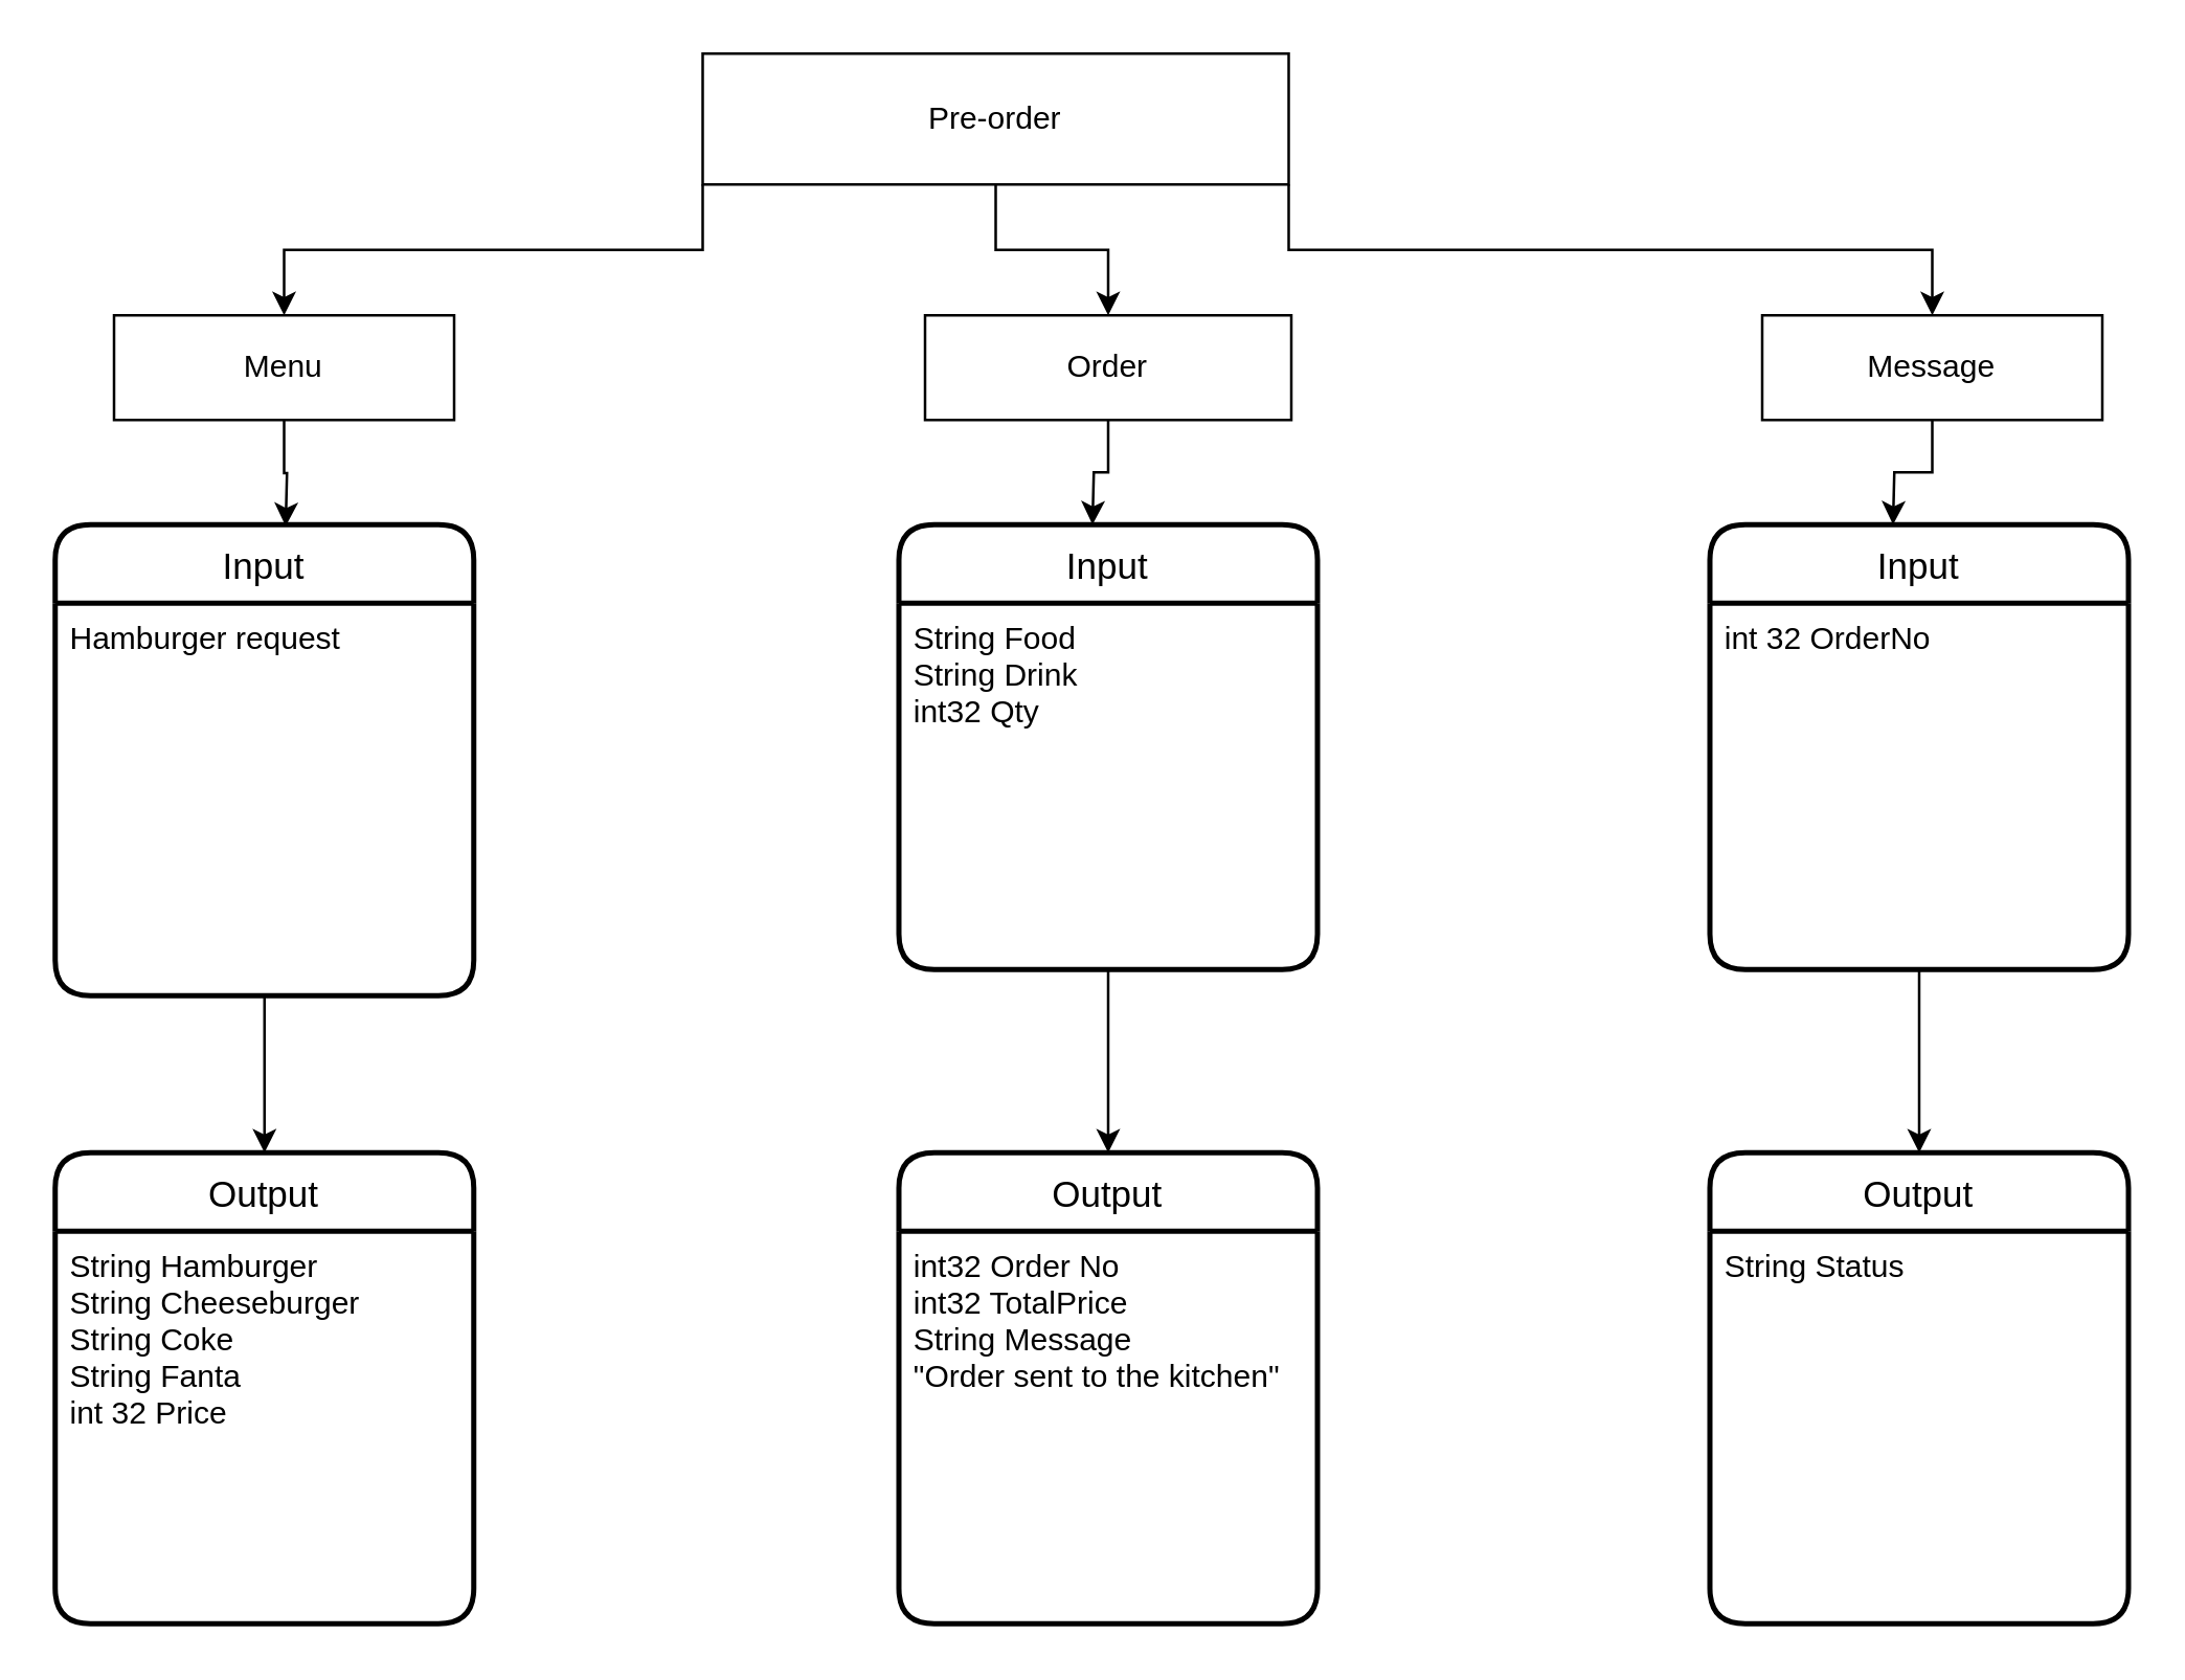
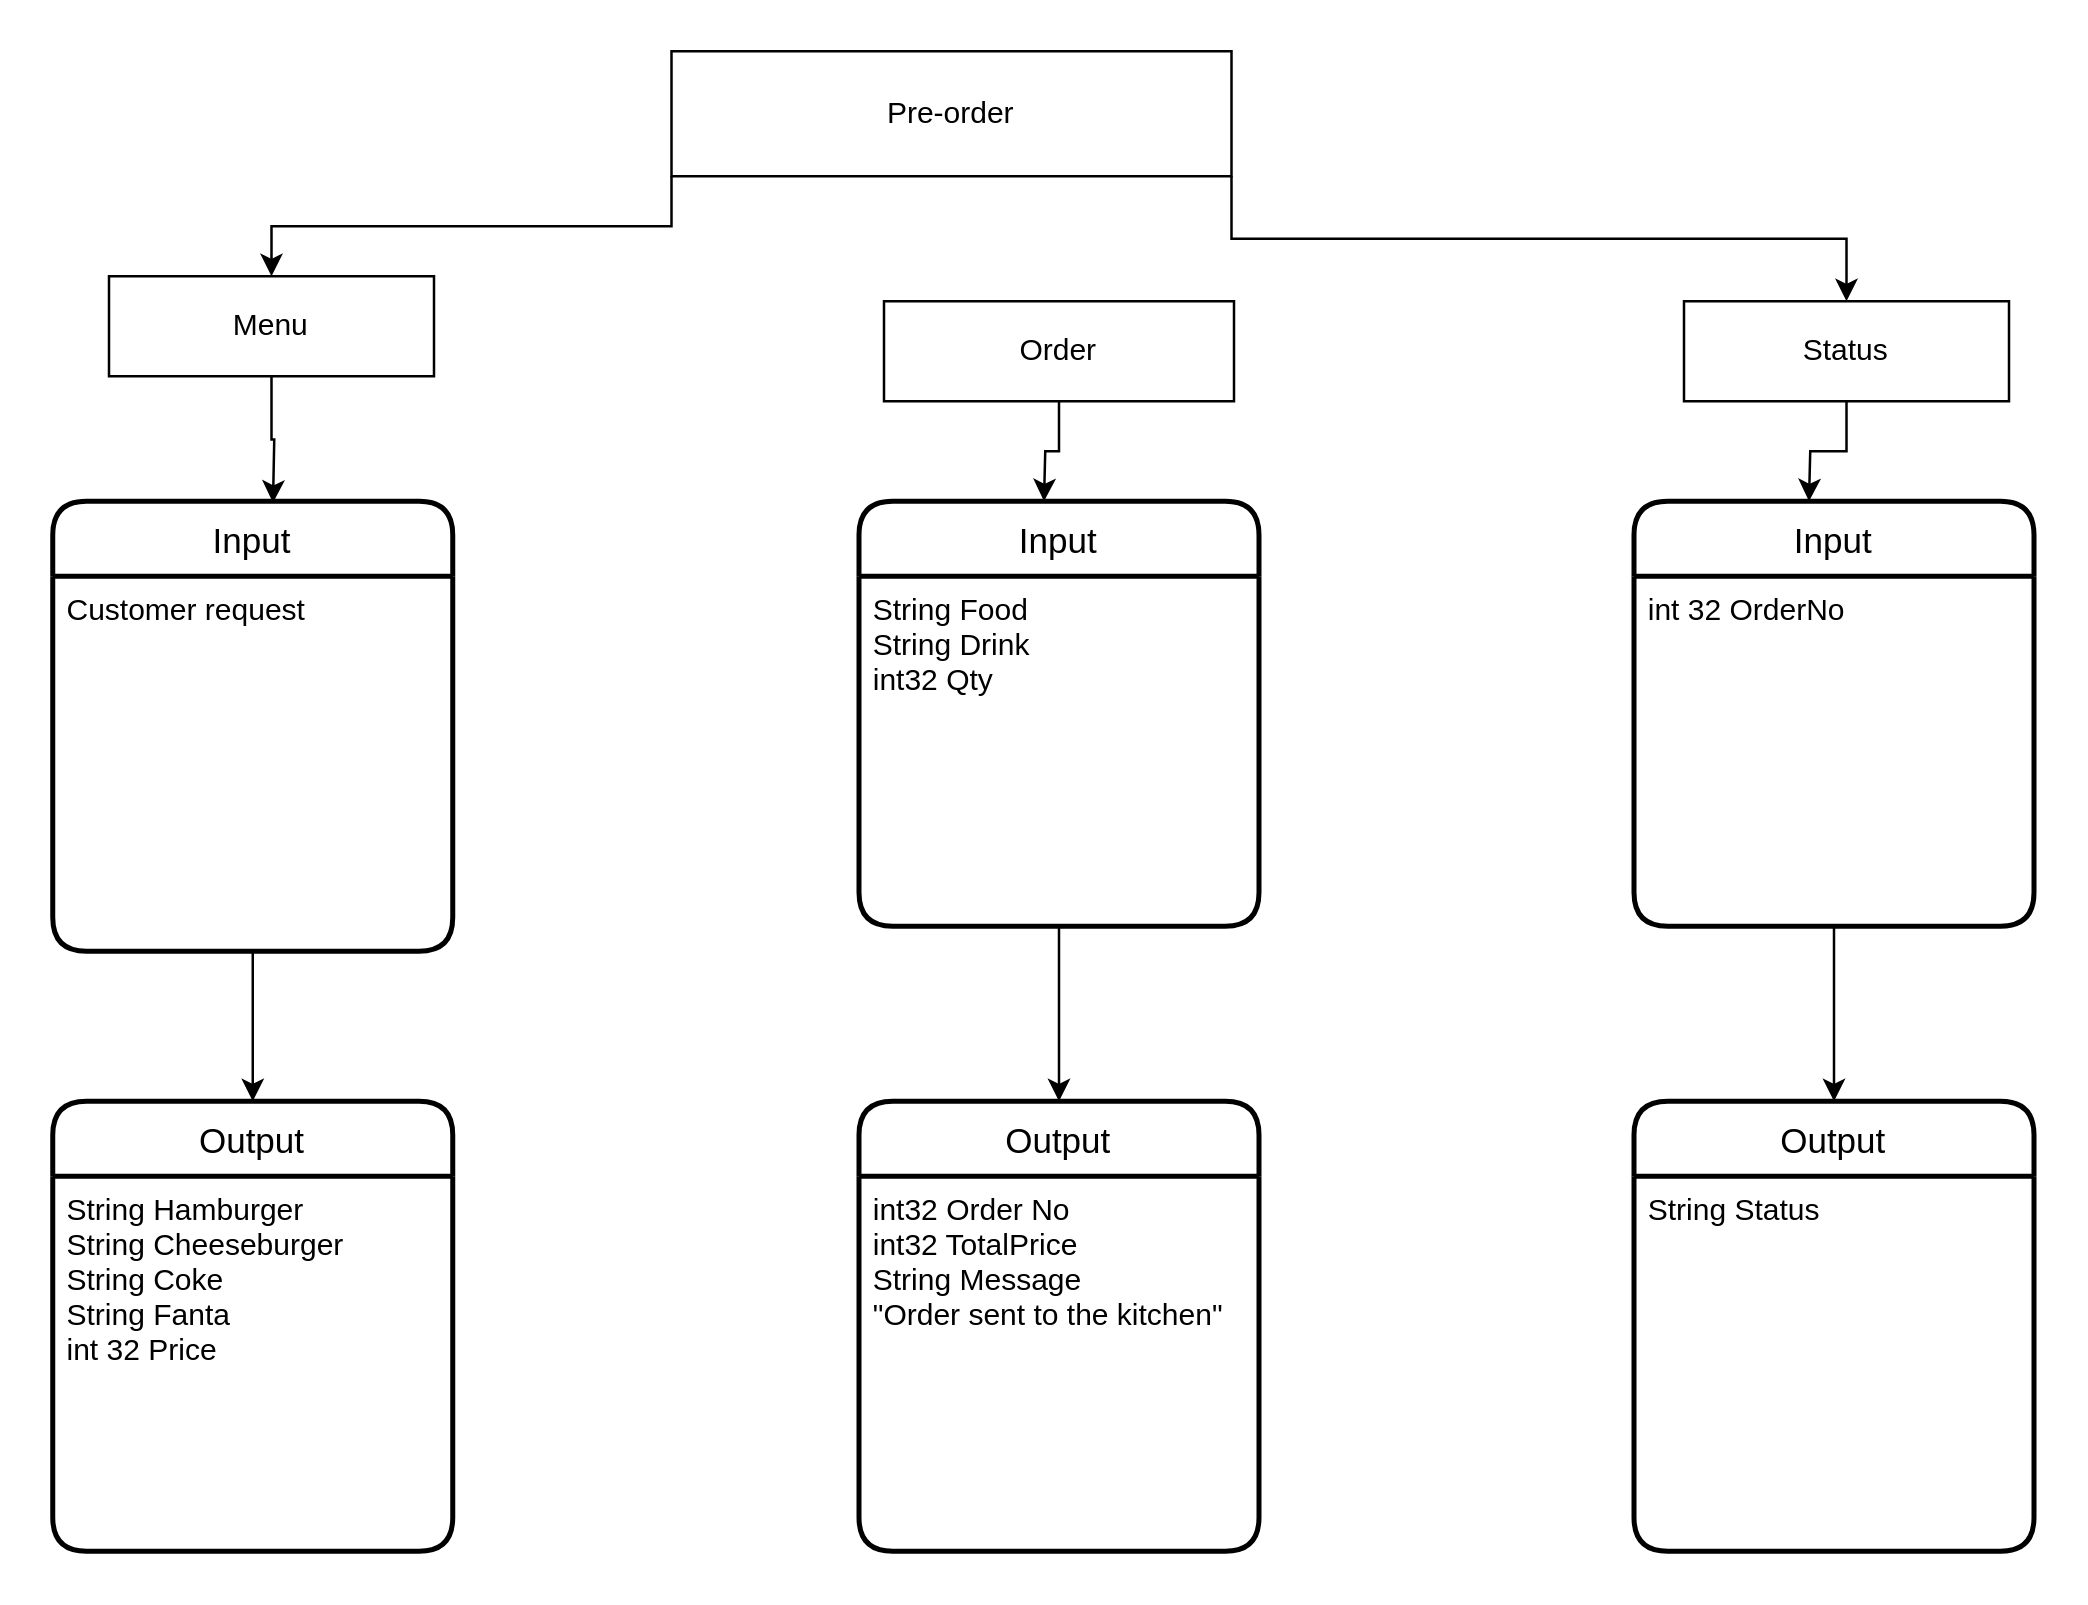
  <mxCell id="0" />
  <mxCell id="1" parent="0" />
  <mxCell id="2" style="edgeStyle=orthogonalEdgeStyle;rounded=0;orthogonalLoop=1;jettySize=auto;html=1;exitX=0.5;exitY=1;exitDx=0;exitDy=0;entryX=0.453;entryY=0.003;entryDx=0;entryDy=0;entryPerimeter=0;" edge="1" parent="1" source="3"><mxGeometry relative="1" as="geometry"><mxPoint x="108.6" y="200.6" as="targetPoint" /></mxGeometry></mxCell>
- <mxCell id="3" value="Menu" style="rounded=0;whiteSpace=wrap;html=1;" vertex="1" parent="1"><mxGeometry x="43" y="120" width="130" height="40" as="geometry" /></mxCell>
+ <mxCell id="3" value="Menu" style="rounded=0;whiteSpace=wrap;html=1;" vertex="1" parent="1"><mxGeometry x="43" y="110" width="130" height="40" as="geometry" /></mxCell>
  <mxCell id="4" style="edgeStyle=orthogonalEdgeStyle;rounded=0;orthogonalLoop=1;jettySize=auto;html=1;exitX=0.5;exitY=1;exitDx=0;exitDy=0;" edge="1" parent="1" source="5"><mxGeometry relative="1" as="geometry"><mxPoint x="417" y="200" as="targetPoint" /></mxGeometry></mxCell>
  <mxCell id="5" value="Order" style="rounded=0;whiteSpace=wrap;html=1;" vertex="1" parent="1"><mxGeometry x="353" y="120" width="140" height="40" as="geometry" /></mxCell>
  <mxCell id="6" style="edgeStyle=orthogonalEdgeStyle;rounded=0;orthogonalLoop=1;jettySize=auto;html=1;exitX=0.5;exitY=1;exitDx=0;exitDy=0;" edge="1" parent="1" source="7"><mxGeometry relative="1" as="geometry"><mxPoint x="723" y="200" as="targetPoint" /></mxGeometry></mxCell>
- <mxCell id="7" value="Message" style="rounded=0;whiteSpace=wrap;html=1;" vertex="1" parent="1"><mxGeometry x="673" y="120" width="130" height="40" as="geometry" /></mxCell>
+ <mxCell id="7" value="Status" style="rounded=0;whiteSpace=wrap;html=1;" vertex="1" parent="1"><mxGeometry x="673" y="120" width="130" height="40" as="geometry" /></mxCell>
  <mxCell id="8" style="edgeStyle=orthogonalEdgeStyle;rounded=0;orthogonalLoop=1;jettySize=auto;html=1;exitX=0;exitY=1;exitDx=0;exitDy=0;" edge="1" parent="1" source="11" target="3"><mxGeometry relative="1" as="geometry" /></mxCell>
- <mxCell id="9" style="edgeStyle=orthogonalEdgeStyle;rounded=0;orthogonalLoop=1;jettySize=auto;html=1;exitX=0.5;exitY=1;exitDx=0;exitDy=0;" edge="1" parent="1" source="11" target="5"><mxGeometry relative="1" as="geometry" /></mxCell>
  <mxCell id="10" style="edgeStyle=orthogonalEdgeStyle;rounded=0;orthogonalLoop=1;jettySize=auto;html=1;exitX=1;exitY=1;exitDx=0;exitDy=0;" edge="1" parent="1" source="11" target="7"><mxGeometry relative="1" as="geometry" /></mxCell>
  <mxCell id="11" value="Pre-order" style="rounded=0;whiteSpace=wrap;html=1;" vertex="1" parent="1"><mxGeometry x="268" y="20" width="224" height="50" as="geometry" /></mxCell>
  <mxCell id="12" value="Input" style="swimlane;childLayout=stackLayout;horizontal=1;startSize=30;horizontalStack=0;rounded=1;fontSize=14;fontStyle=0;strokeWidth=2;resizeParent=0;resizeLast=1;shadow=0;dashed=0;align=center;" vertex="1" parent="1"><mxGeometry x="20.5" y="200" width="160" height="180" as="geometry" /></mxCell>
- <mxCell id="13" value="Hamburger request" style="align=left;strokeColor=none;fillColor=none;spacingLeft=4;fontSize=12;verticalAlign=top;resizable=0;rotatable=0;part=1;" vertex="1" parent="12"><mxGeometry y="30" width="160" height="150" as="geometry" /></mxCell>
+ <mxCell id="13" value="Customer request" style="align=left;strokeColor=none;fillColor=none;spacingLeft=4;fontSize=12;verticalAlign=top;resizable=0;rotatable=0;part=1;" vertex="1" parent="12"><mxGeometry y="30" width="160" height="150" as="geometry" /></mxCell>
  <mxCell id="14" value="Input" style="swimlane;childLayout=stackLayout;horizontal=1;startSize=30;horizontalStack=0;rounded=1;fontSize=14;fontStyle=0;strokeWidth=2;resizeParent=0;resizeLast=1;shadow=0;dashed=0;align=center;" vertex="1" parent="1"><mxGeometry x="343" y="200" width="160" height="170" as="geometry" /></mxCell>
  <mxCell id="15" value="String Food&#10;String Drink&#10;int32 Qty" style="align=left;strokeColor=none;fillColor=none;spacingLeft=4;fontSize=12;verticalAlign=top;resizable=0;rotatable=0;part=1;" vertex="1" parent="14"><mxGeometry y="30" width="160" height="140" as="geometry" /></mxCell>
  <mxCell id="16" value="Input" style="swimlane;childLayout=stackLayout;horizontal=1;startSize=30;horizontalStack=0;rounded=1;fontSize=14;fontStyle=0;strokeWidth=2;resizeParent=0;resizeLast=1;shadow=0;dashed=0;align=center;" vertex="1" parent="1"><mxGeometry x="653" y="200" width="160" height="170" as="geometry" /></mxCell>
  <mxCell id="17" value="int 32 OrderNo" style="align=left;strokeColor=none;fillColor=none;spacingLeft=4;fontSize=12;verticalAlign=top;resizable=0;rotatable=0;part=1;" vertex="1" parent="16"><mxGeometry y="30" width="160" height="140" as="geometry" /></mxCell>
  <mxCell id="18" value="Output" style="swimlane;childLayout=stackLayout;horizontal=1;startSize=30;horizontalStack=0;rounded=1;fontSize=14;fontStyle=0;strokeWidth=2;resizeParent=0;resizeLast=1;shadow=0;dashed=0;align=center;" vertex="1" parent="1"><mxGeometry x="20.5" y="440" width="160" height="180" as="geometry" /></mxCell>
  <mxCell id="19" value="String Hamburger&#10;String Cheeseburger&#10;String Coke&#10;String Fanta&#10;int 32 Price" style="align=left;strokeColor=none;fillColor=none;spacingLeft=4;fontSize=12;verticalAlign=top;resizable=0;rotatable=0;part=1;" vertex="1" parent="18"><mxGeometry y="30" width="160" height="150" as="geometry" /></mxCell>
  <mxCell id="20" value="Output" style="swimlane;childLayout=stackLayout;horizontal=1;startSize=30;horizontalStack=0;rounded=1;fontSize=14;fontStyle=0;strokeWidth=2;resizeParent=0;resizeLast=1;shadow=0;dashed=0;align=center;" vertex="1" parent="1"><mxGeometry x="343" y="440" width="160" height="180" as="geometry" /></mxCell>
  <mxCell id="21" value="int32 Order No&#10;int32 TotalPrice&#10;String Message&#10;&quot;Order sent to the kitchen&quot;" style="align=left;strokeColor=none;fillColor=none;spacingLeft=4;fontSize=12;verticalAlign=top;resizable=0;rotatable=0;part=1;" vertex="1" parent="20"><mxGeometry y="30" width="160" height="150" as="geometry" /></mxCell>
  <mxCell id="22" value="Output" style="swimlane;childLayout=stackLayout;horizontal=1;startSize=30;horizontalStack=0;rounded=1;fontSize=14;fontStyle=0;strokeWidth=2;resizeParent=0;resizeLast=1;shadow=0;dashed=0;align=center;" vertex="1" parent="1"><mxGeometry x="653" y="440" width="160" height="180" as="geometry" /></mxCell>
  <mxCell id="23" value="String Status" style="align=left;strokeColor=none;fillColor=none;spacingLeft=4;fontSize=12;verticalAlign=top;resizable=0;rotatable=0;part=1;" vertex="1" parent="22"><mxGeometry y="30" width="160" height="150" as="geometry" /></mxCell>
  <mxCell id="24" style="edgeStyle=orthogonalEdgeStyle;rounded=0;orthogonalLoop=1;jettySize=auto;html=1;exitX=0.5;exitY=1;exitDx=0;exitDy=0;entryX=0.5;entryY=0;entryDx=0;entryDy=0;" edge="1" parent="1" source="13" target="18"><mxGeometry relative="1" as="geometry" /></mxCell>
  <mxCell id="25" style="edgeStyle=orthogonalEdgeStyle;rounded=0;orthogonalLoop=1;jettySize=auto;html=1;exitX=0.5;exitY=1;exitDx=0;exitDy=0;entryX=0.5;entryY=0;entryDx=0;entryDy=0;" edge="1" parent="1" source="15" target="20"><mxGeometry relative="1" as="geometry" /></mxCell>
  <mxCell id="26" style="edgeStyle=orthogonalEdgeStyle;rounded=0;orthogonalLoop=1;jettySize=auto;html=1;exitX=0.5;exitY=1;exitDx=0;exitDy=0;entryX=0.5;entryY=0;entryDx=0;entryDy=0;" edge="1" parent="1" source="17" target="22"><mxGeometry relative="1" as="geometry" /></mxCell>
